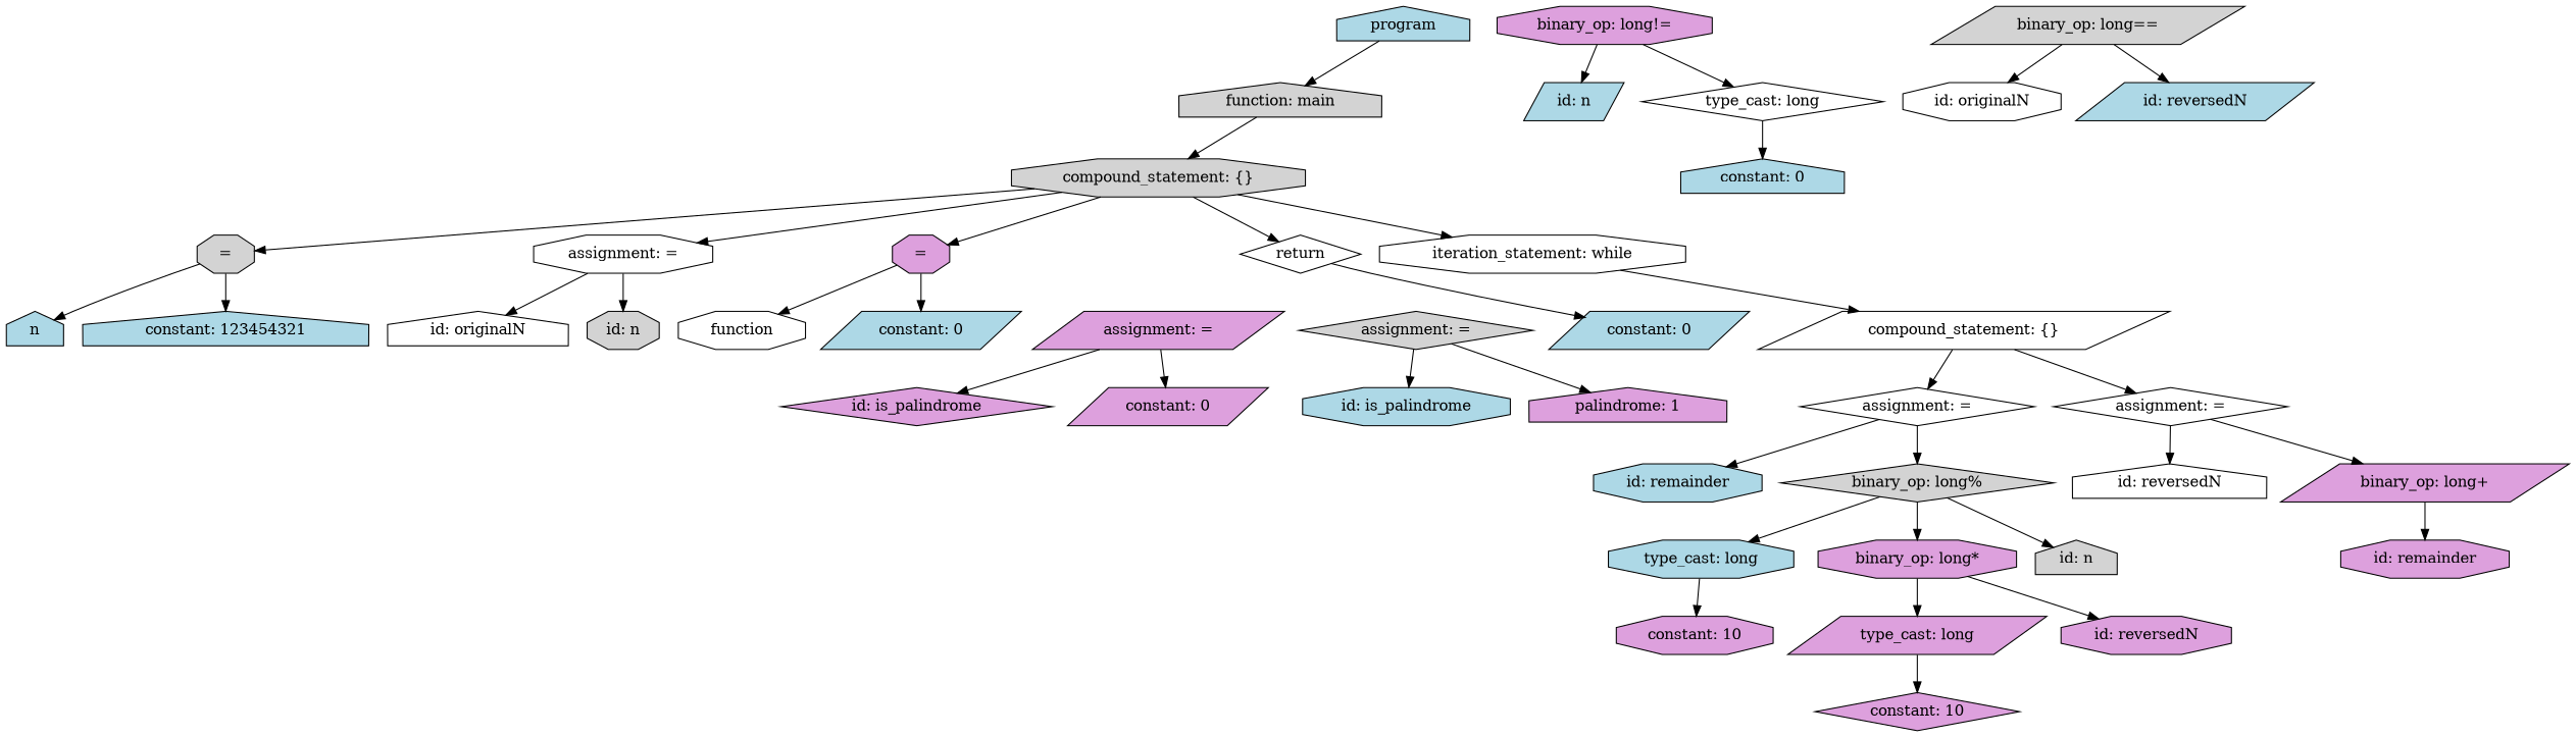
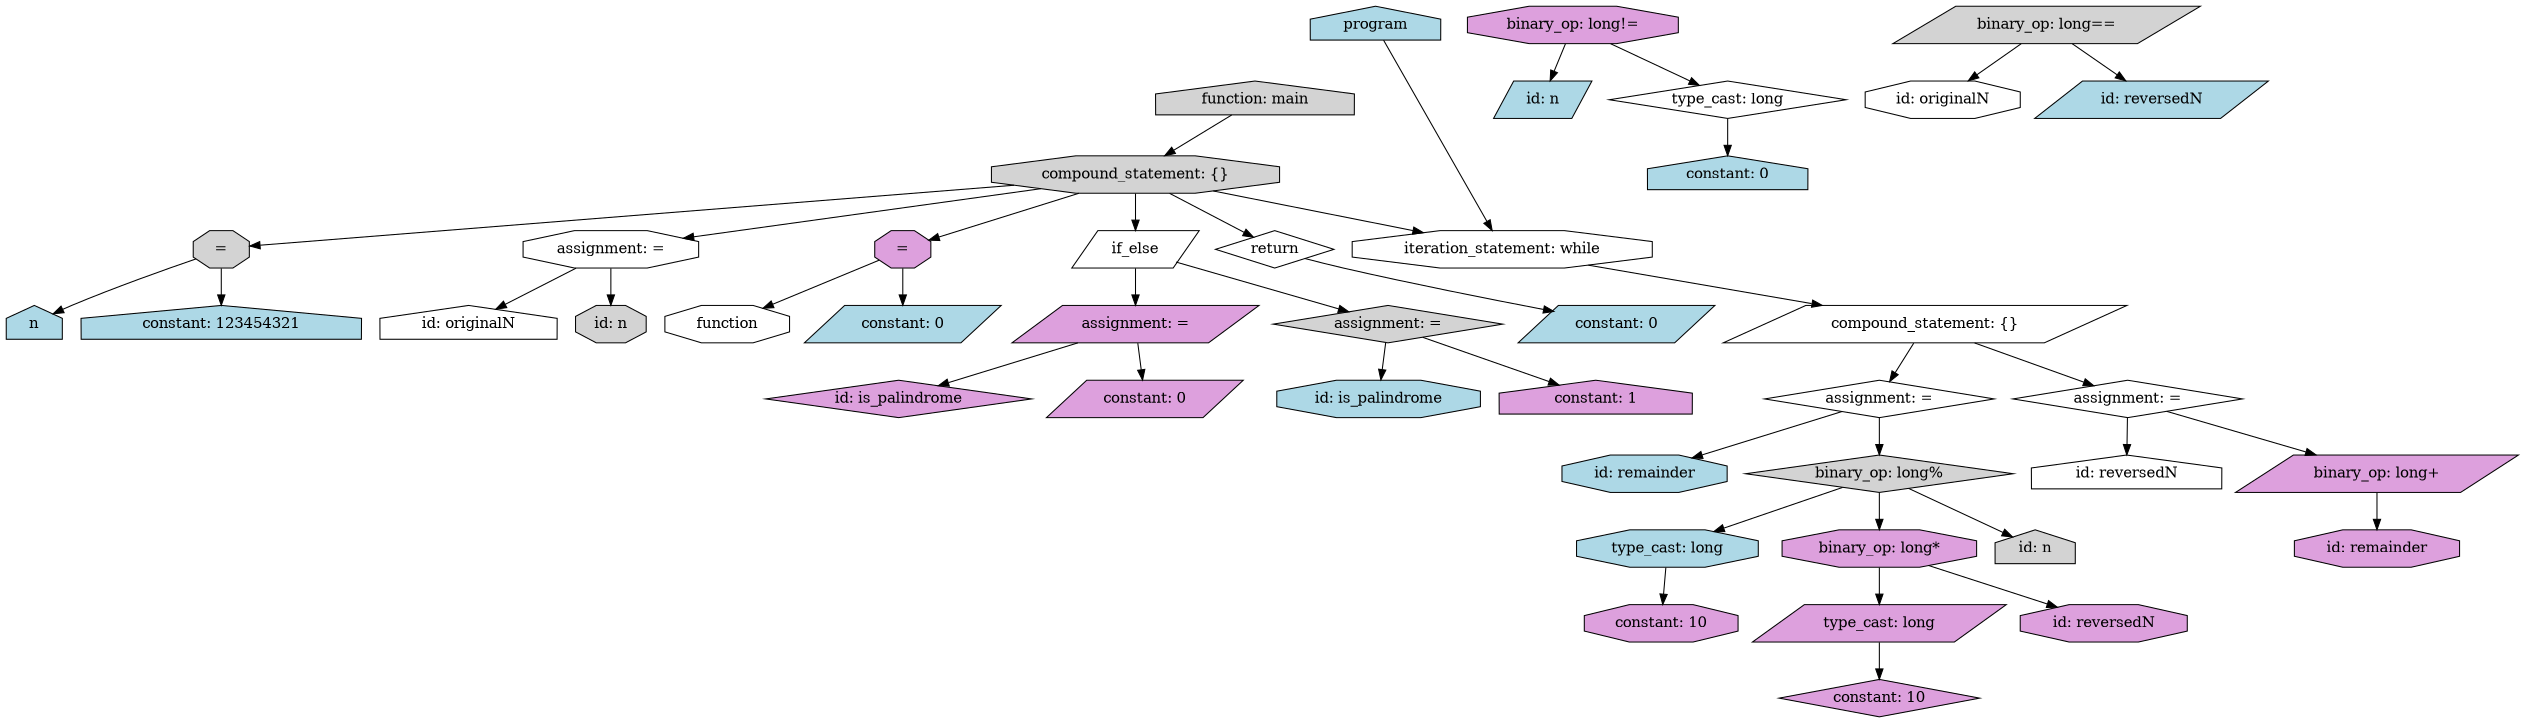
  strict digraph {
    node [fillcolor=plum shape=octagon style=filled]
    n1 [fillcolor=lightblue height=0.5 label=program shape=house width=1.4082]
    n2 [fillcolor=lightgrey height=0.5 label="function: main" shape=house width=2.1528]
    n3 [fillcolor=lightgrey height=0.5 label="compound_statement: {}" width=3.5566]
    n4 [height=0.5 label="=" width=0.75]
    n5 [fillcolor=lightgrey height=0.5 label="=" width=0.75]
    n6 [fillcolor=white height=0.5 label="assignment: =" width=2.1667]
    n7 [fillcolor=white height=0.5 label="iteration_statement: while" width=3.7011]
+   n8 [fillcolor=white height=0.5 label=if_else shape=parallelogram width=1.125]
    n9 [fillcolor=white height=0.5 label=return shape=diamond width=1.125]
    n10 [fillcolor=white height=0.5 label=function width=1.6667]
    n11 [fillcolor=lightblue height=0.5 label="constant: 0" shape=parallelogram width=1.7361]
    n12 [fillcolor=lightblue height=0.5 label=n shape=house width=0.75]
    n13 [fillcolor=lightblue height=0.5 label="constant: 123454321" shape=house width=3.0331]
    n14 [fillcolor=white height=0.5 label="id: originalN" shape=house width=1.9167]
    n15 [fillcolor=lightgrey height=0.5 label="id: n" width=0.86659]
    n16 [fillcolor=white height=0.5 label="compound_statement: {}" shape=parallelogram width=3.5566]
    n17 [fillcolor=lightgrey height=0.5 label="assignment: =" shape=diamond width=2.1667]
    n18 [height=0.5 label="assignment: =" shape=parallelogram width=2.1667]
    n19 [fillcolor=lightblue height=0.5 label="constant: 0" shape=parallelogram width=1.7361]
    n20 [height=0.5 label="binary_op: long!=" width=2.5998]
    n21 [fillcolor=lightblue height=0.5 label="id: n" shape=parallelogram width=0.86659]
    n22 [fillcolor=white height=0.5 label="type_cast: long" shape=diamond width=2.2387]
    n23 [fillcolor=white height=0.5 label="assignment: =" shape=diamond width=2.1667]
    n24 [fillcolor=white height=0.5 label="assignment: =" shape=diamond width=2.1667]
    n25 [fillcolor=lightgrey height=0.5 label="binary_op: long==" shape=parallelogram width=2.7083]
    n26 [fillcolor=white height=0.5 label="id: originalN" width=1.9167]
    n27 [fillcolor=lightblue height=0.5 label="id: reversedN" shape=parallelogram width=2.0582]
    n28 [fillcolor=lightblue height=0.5 label="id: is_palindrome" width=2.5139]
-   n29 [height=0.5 label="palindrome: 1" shape=house width=1.7361]
+   n29 [height=0.5 label="constant: 1" shape=house width=1.7361]
    n30 [height=0.5 label="id: is_palindrome" shape=diamond width=2.5139]
    n31 [height=0.5 label="constant: 0" shape=parallelogram width=1.7361]
    n32 [fillcolor=lightblue height=0.5 label="constant: 0" shape=house width=1.7361]
    n33 [fillcolor=lightblue height=0.5 label="id: remainder" width=2.0417]
    n34 [fillcolor=lightgrey height=0.5 label="binary_op: long%" shape=diamond width=2.5278]
    n35 [fillcolor=white height=0.5 label="id: reversedN" shape=house width=2.0582]
    n36 [height=0.5 label="binary_op: long+" shape=parallelogram width=2.4914]
    n37 [fillcolor=lightgrey height=0.5 label="id: n" shape=house width=0.86659]
    n38 [fillcolor=lightblue height=0.5 label="type_cast: long" width=2.2387]
    n39 [height=0.5 label="binary_op: long*" width=2.4028]
    n40 [height=0.5 label="id: remainder" width=2.0417]
    n41 [height=0.5 label="constant: 10" width=1.8957]
    n42 [height=0.5 label="id: reversedN" width=2.0582]
    n43 [height=0.5 label="type_cast: long" shape=parallelogram width=2.2387]
    n44 [height=0.5 label="constant: 10" shape=diamond width=1.8957]
-   n1 -> n2
+   n1 -> n7
    n2 -> n3
    n3 -> n4
    n3 -> n5
    n3 -> n6
    n3 -> n7
+   n3 -> n8
    n3 -> n9
    n4 -> n10
    n4 -> n11
    n5 -> n12
    n5 -> n13
    n6 -> n14
    n6 -> n15
    n7 -> n16
+   n8 -> n17
+   n8 -> n18
    n9 -> n19
    n16 -> n23
    n16 -> n24
    n17 -> n28
    n17 -> n29
    n18 -> n30
    n18 -> n31
    n20 -> n21
    n20 -> n22
    n22 -> n32
    n23 -> n33
    n23 -> n34
    n24 -> n35
    n24 -> n36
    n25 -> n26
    n25 -> n27
    n34 -> n37
    n34 -> n38
    n34 -> n39
    n36 -> n40
    n38 -> n41
    n39 -> n42
    n39 -> n43
    n43 -> n44
  }
